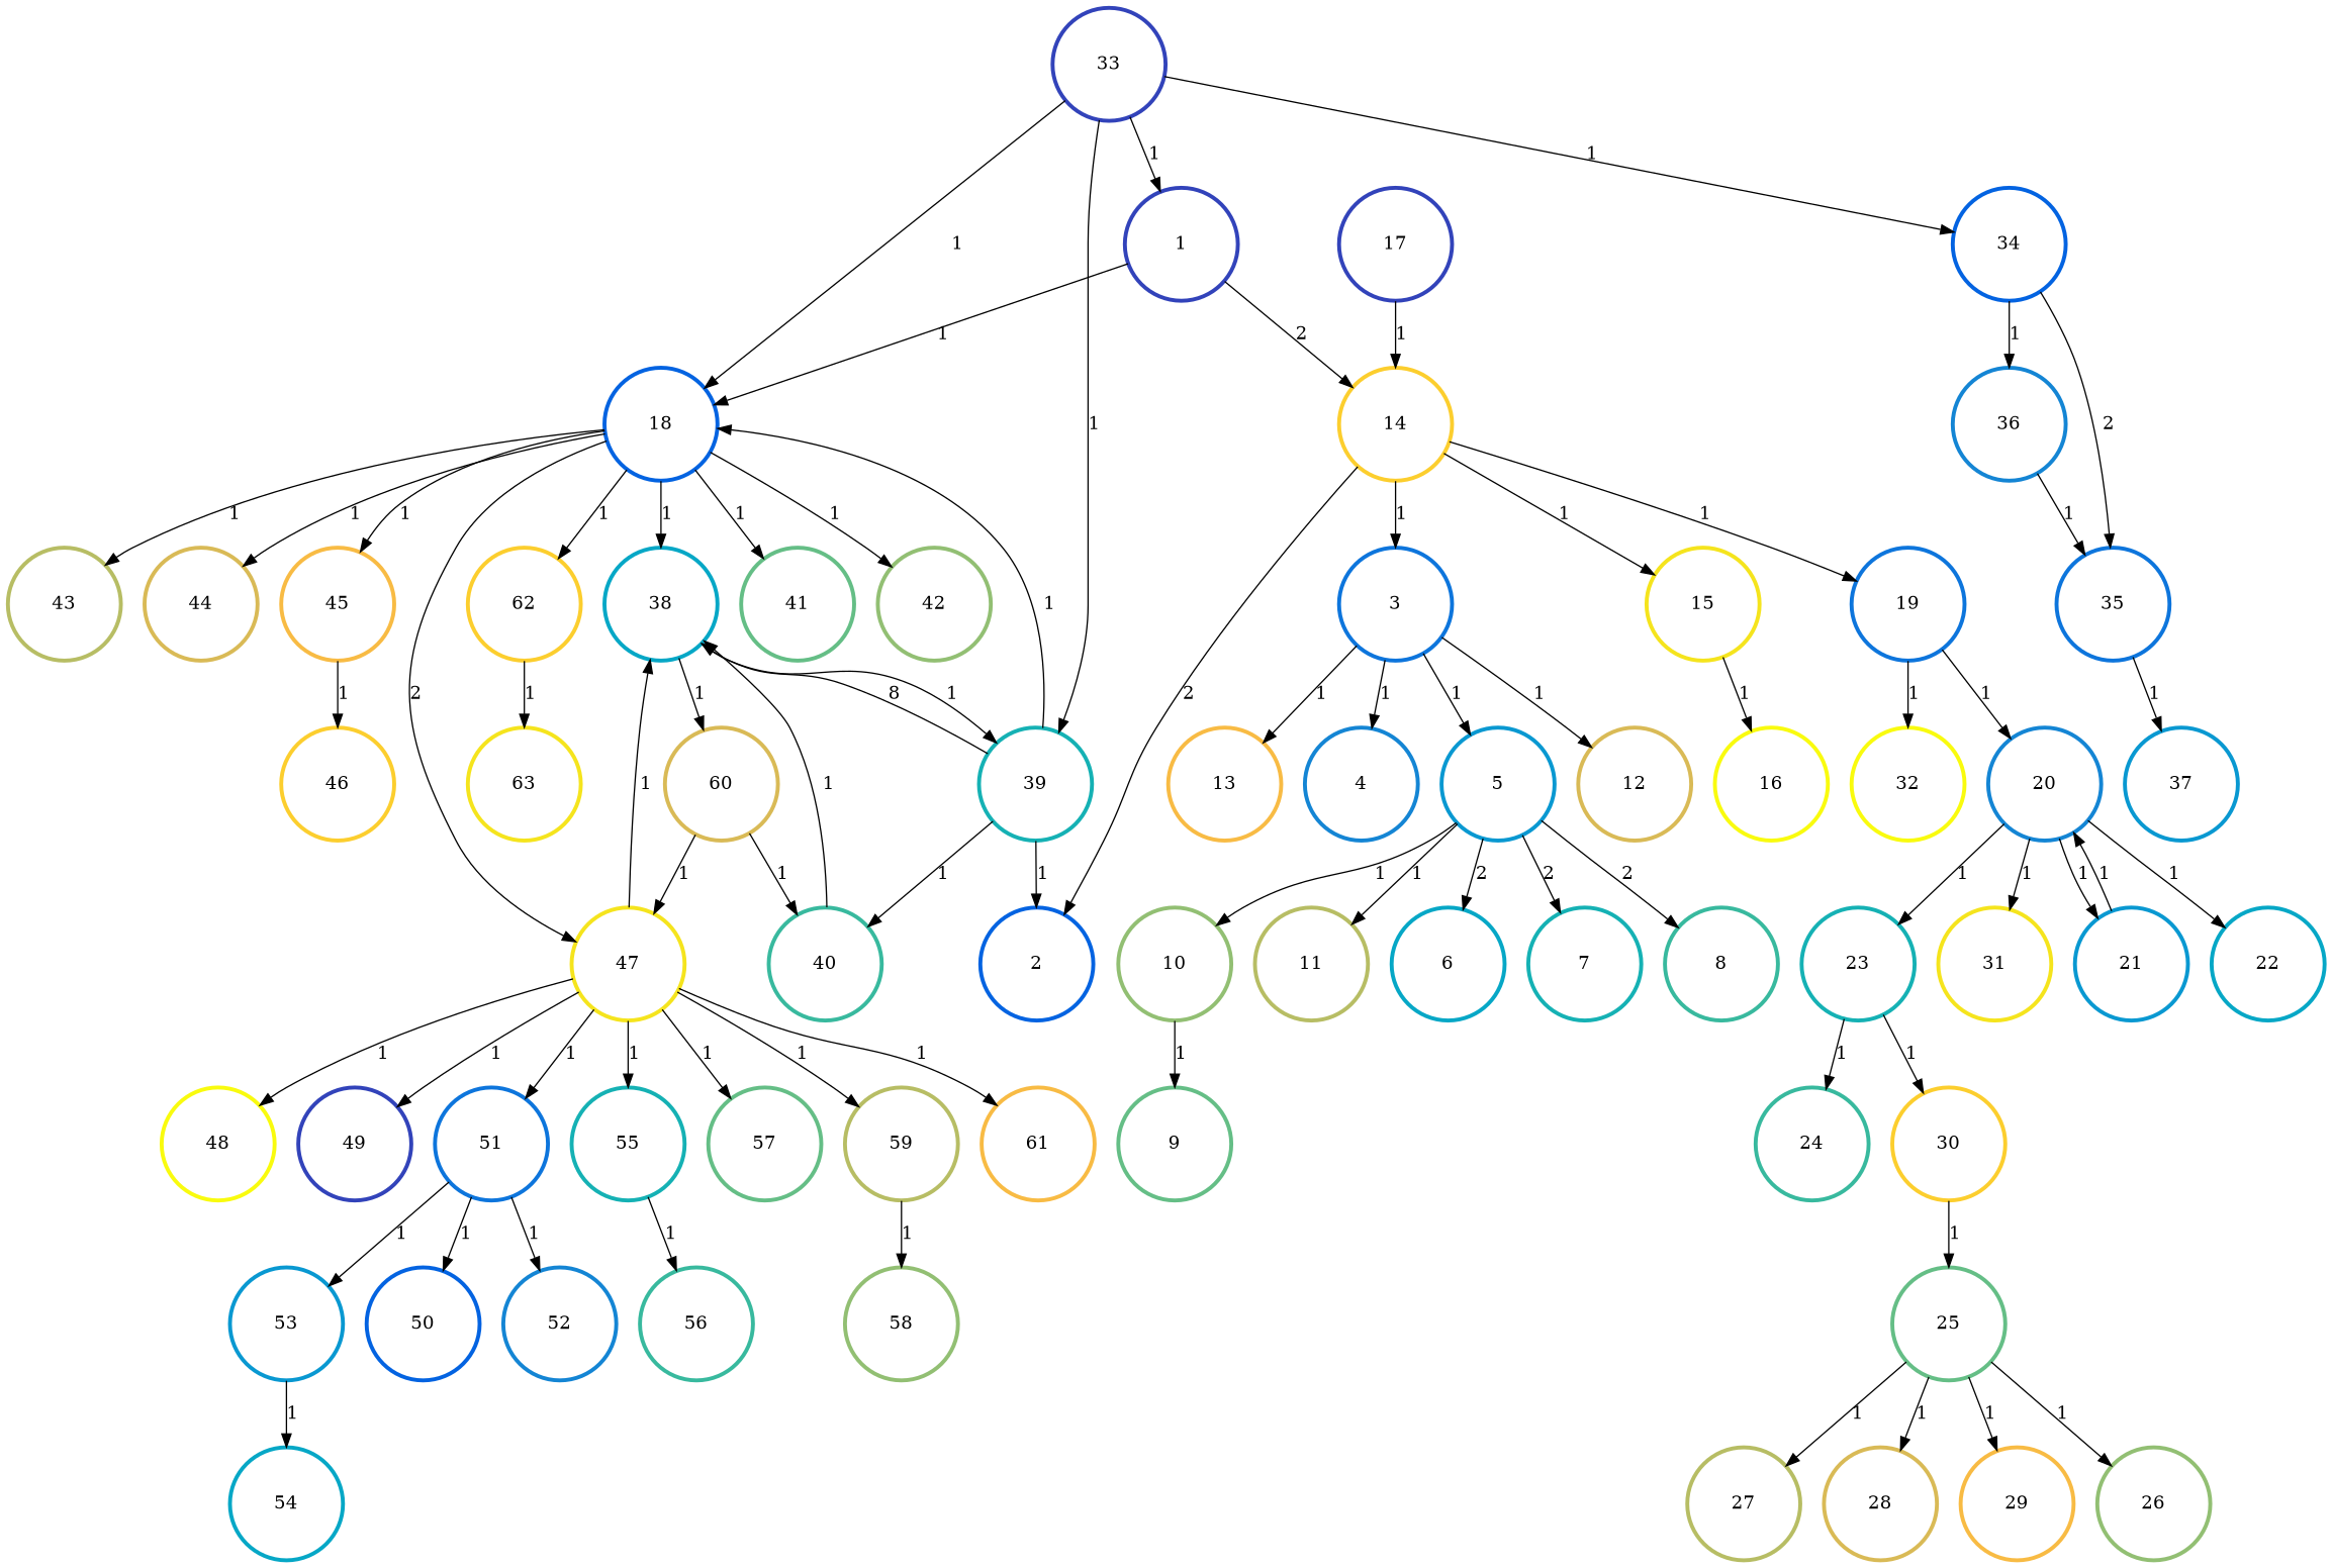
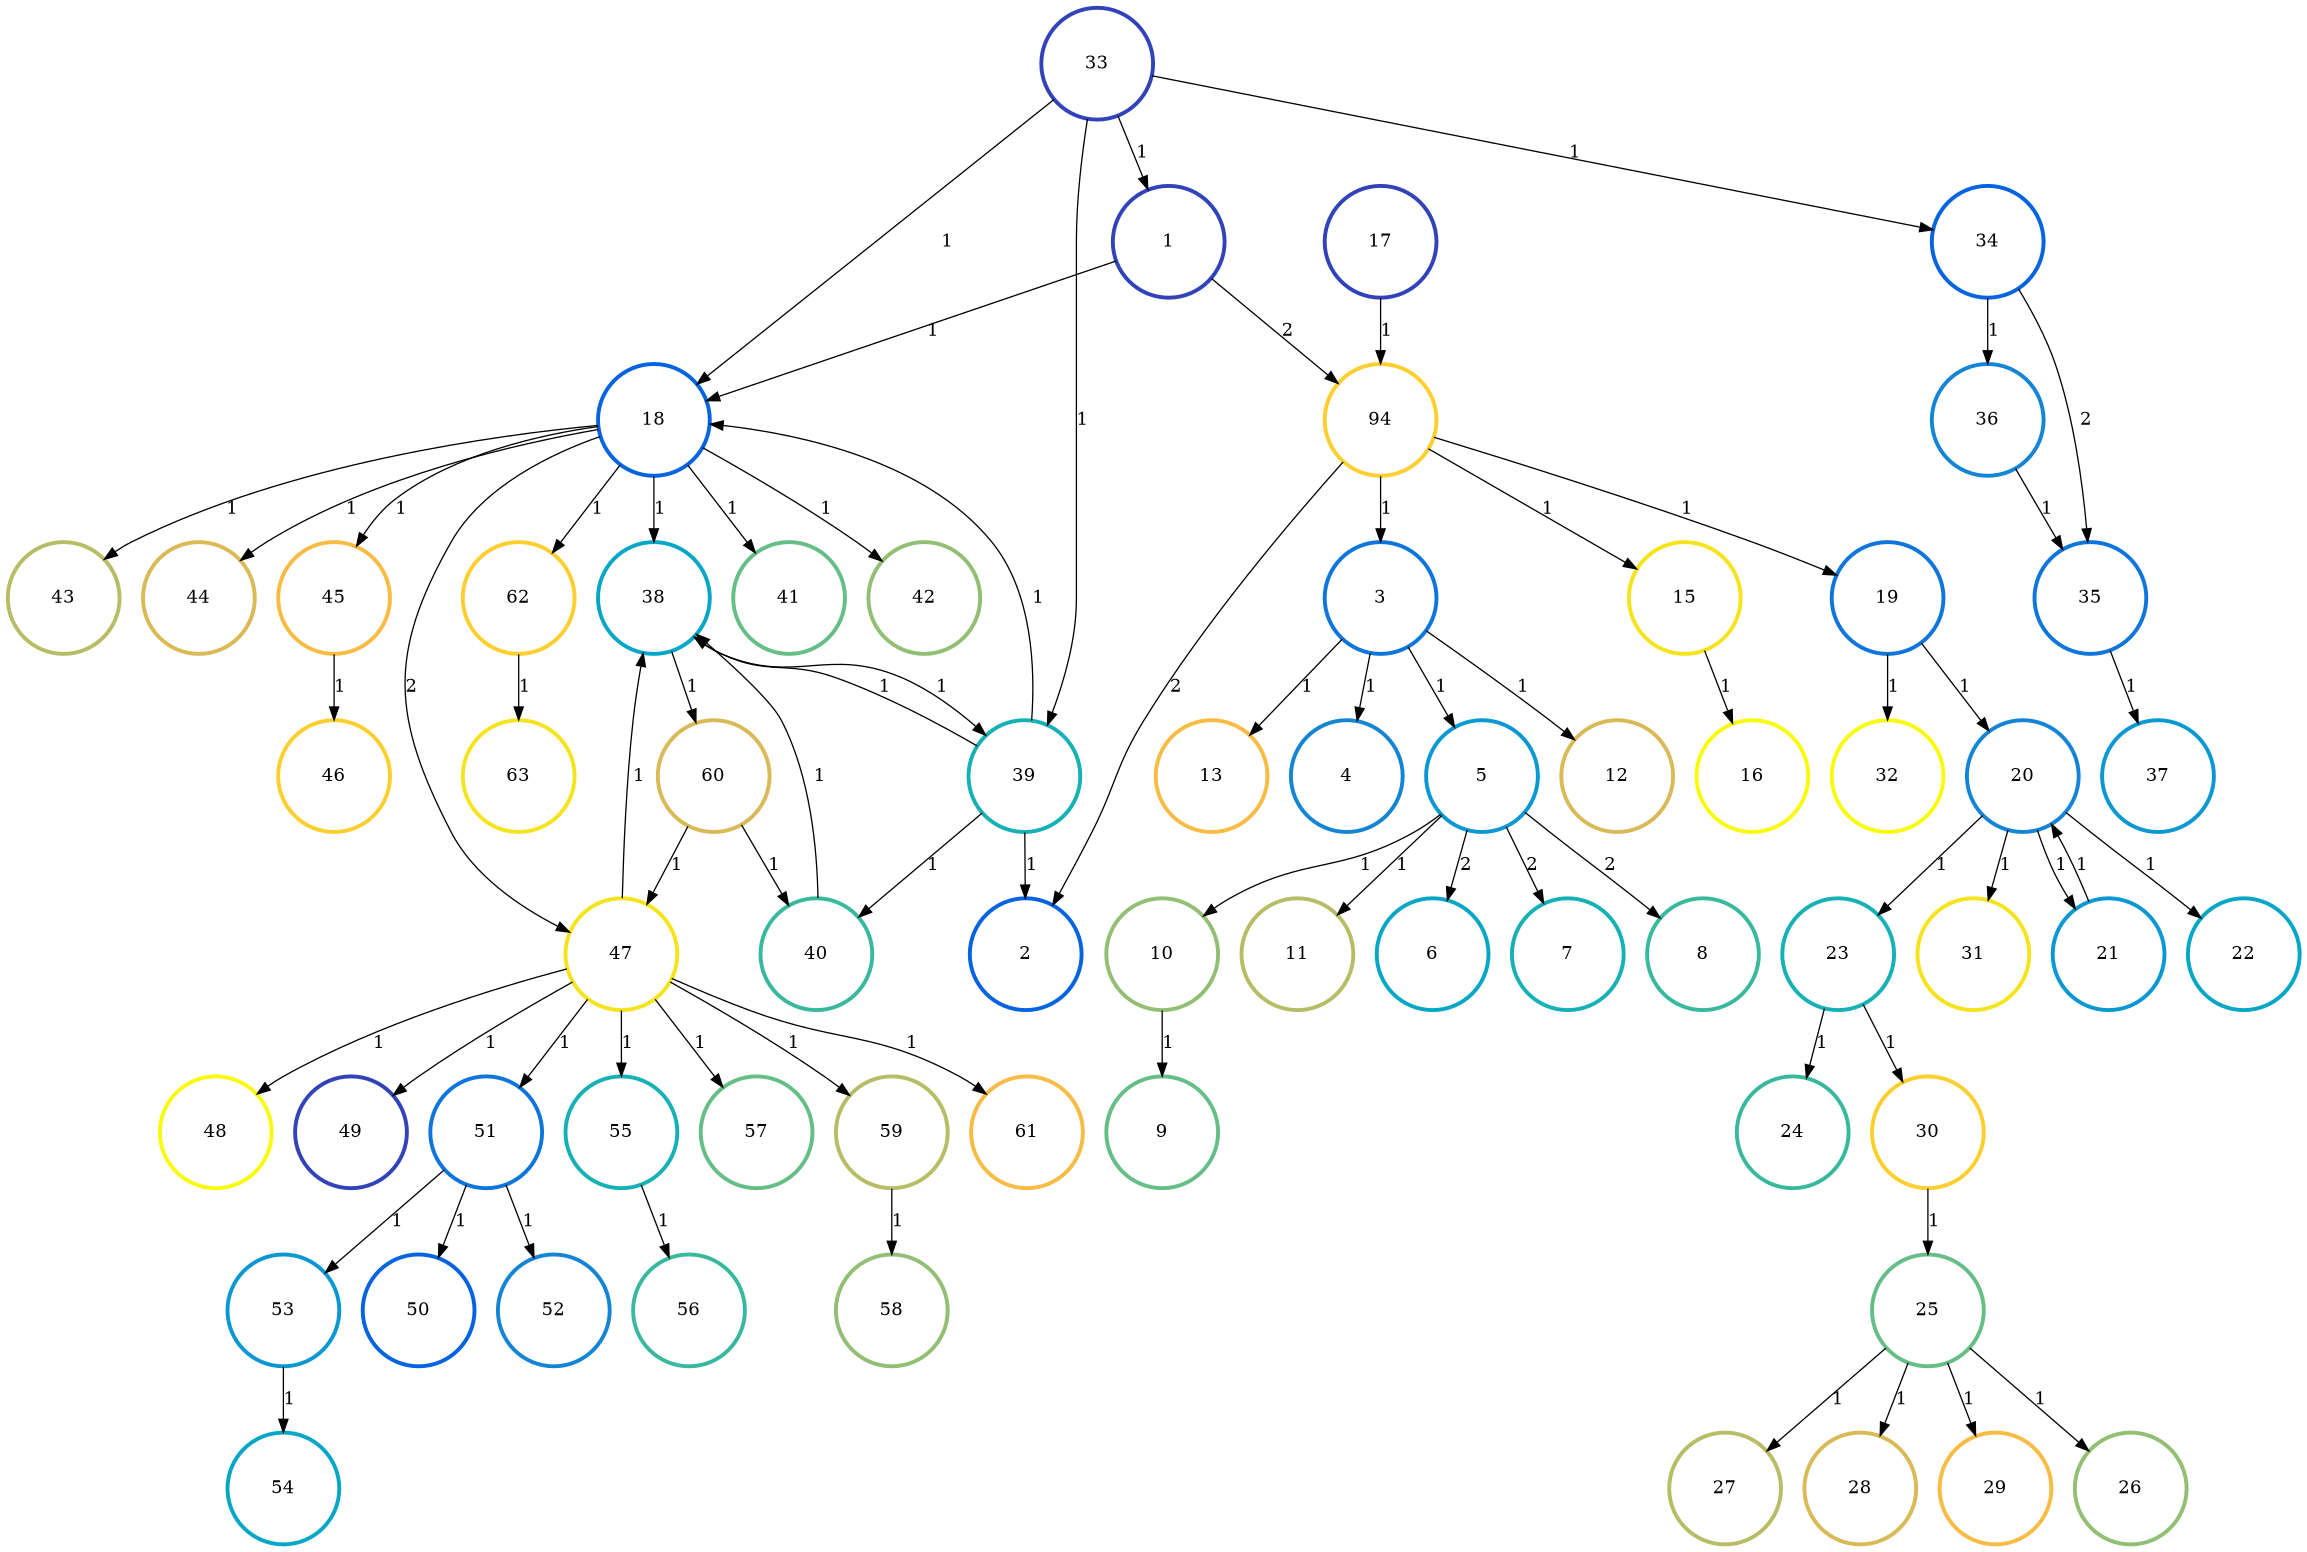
  digraph {
    rankdir=TB
    node [color="#3243BA" penwidth=3]
    edge [color=black penwidth=1]
    n1 [height=1.2 label=1 width=1.2]
-   n2 [color="#FCCE2E" height=1.2 label=14 width=1.2]
+   n2 [color="#FCCE2E" height=1.2 label=94 width=1.2]
    n3 [color="#0363E1" height=1.2 label=18 width=1.2]
    n4 [color="#0363E1" height=1.2 label=2 width=1.2]
    n5 [color="#0D75DC" height=1.2 label=3 width=1.2]
    n6 [color="#F5E41D" height=1.2 label=15 width=1.2]
    n7 [color="#0D75DC" height=1.2 label=19 width=1.2]
    n8 [color="#06A7C6" height=1.2 label=38 width=1.2]
    n9 [color="#65BE86" height=1.2 label=41 width=1.2]
    n10 [color="#92BF73" height=1.2 label=42 width=1.2]
    n11 [color="#B7BD64" height=1.2 label=43 width=1.2]
    n12 [color="#D9BA56" height=1.2 label=44 width=1.2]
    n13 [color="#F8BB44" height=1.2 label=45 width=1.2]
    n14 [color="#F5E41D" height=1.2 label=47 width=1.2]
    n15 [color="#FCCE2E" height=1.2 label=62 width=1.2]
    n16 [color="#1485D4" height=1.2 label=4 width=1.2]
    n17 [color="#0998D1" height=1.2 label=5 width=1.2]
    n18 [color="#D9BA56" height=1.2 label=12 width=1.2]
    n19 [color="#F8BB44" height=1.2 label=13 width=1.2]
    n20 [color="#06A7C6" height=1.2 label=6 width=1.2]
    n21 [color="#15B1B4" height=1.2 label=7 width=1.2]
    n22 [color="#38B99E" height=1.2 label=8 width=1.2]
    n23 [color="#92BF73" height=1.2 label=10 width=1.2]
    n24 [color="#B7BD64" height=1.2 label=11 width=1.2]
    n25 [color="#65BE86" height=1.2 label=9 width=1.2]
    n26 [color="#F9FB0E" height=1.2 label=16 width=1.2]
    n27 [height=1.2 label=17 width=1.2]
    n28 [color="#1485D4" height=1.2 label=20 width=1.2]
    n29 [color="#F9FB0E" height=1.2 label=32 width=1.2]
    n30 [color="#15B1B4" height=1.2 label=39 width=1.2]
    n31 [color="#D9BA56" height=1.2 label=60 width=1.2]
    n32 [color="#FCCE2E" height=1.2 label=46 width=1.2]
    n33 [color="#F9FB0E" height=1.2 label=48 width=1.2]
    n34 [height=1.2 label=49 width=1.2]
    n35 [color="#0D75DC" height=1.2 label=51 width=1.2]
    n36 [color="#15B1B4" height=1.2 label=55 width=1.2]
    n37 [color="#65BE86" height=1.2 label=57 width=1.2]
    n38 [color="#B7BD64" height=1.2 label=59 width=1.2]
    n39 [color="#F8BB44" height=1.2 label=61 width=1.2]
    n40 [color="#F5E41D" height=1.2 label=63 width=1.2]
    n41 [color="#0998D1" height=1.2 label=21 width=1.2]
    n42 [color="#06A7C6" height=1.2 label=22 width=1.2]
    n43 [color="#15B1B4" height=1.2 label=23 width=1.2]
    n44 [color="#F5E41D" height=1.2 label=31 width=1.2]
    n45 [color="#38B99E" height=1.2 label=24 width=1.2]
    n46 [color="#FCCE2E" height=1.2 label=30 width=1.2]
    n47 [color="#65BE86" height=1.2 label=25 width=1.2]
    n48 [color="#92BF73" height=1.2 label=26 width=1.2]
    n49 [color="#B7BD64" height=1.2 label=27 width=1.2]
    n50 [color="#D9BA56" height=1.2 label=28 width=1.2]
    n51 [color="#F8BB44" height=1.2 label=29 width=1.2]
    n52 [height=1.2 label=33 width=1.2]
    n53 [color="#0363E1" height=1.2 label=34 width=1.2]
    n54 [color="#0D75DC" height=1.2 label=35 width=1.2]
    n55 [color="#1485D4" height=1.2 label=36 width=1.2]
    n56 [color="#38B99E" height=1.2 label=40 width=1.2]
    n57 [color="#0998D1" height=1.2 label=37 width=1.2]
    n58 [color="#0363E1" height=1.2 label=50 width=1.2]
    n59 [color="#1485D4" height=1.2 label=52 width=1.2]
    n60 [color="#0998D1" height=1.2 label=53 width=1.2]
    n61 [color="#38B99E" height=1.2 label=56 width=1.2]
    n62 [color="#92BF73" height=1.2 label=58 width=1.2]
    n63 [color="#06A7C6" height=1.2 label=54 width=1.2]
    n1 -> n2 [label=2]
    n1 -> n3 [label=1]
    n2 -> n4 [label=2]
    n2 -> n5 [label=1]
    n2 -> n6 [label=1]
    n2 -> n7 [label=1]
    n3 -> n8 [label=1]
    n3 -> n9 [label=1]
    n3 -> n10 [label=1]
    n3 -> n11 [label=1]
    n3 -> n12 [label=1]
    n3 -> n13 [label=1]
    n3 -> n14 [label=2]
    n3 -> n15 [label=1]
    n5 -> n16 [label=1]
    n5 -> n17 [label=1]
    n5 -> n18 [label=1]
    n5 -> n19 [label=1]
    n6 -> n26 [label=1]
    n7 -> n28 [label=1]
    n7 -> n29 [label=1]
    n8 -> n30 [label=1]
    n8 -> n31 [label=1]
    n13 -> n32 [label=1]
    n14 -> n8 [label=1]
    n14 -> n33 [label=1]
    n14 -> n34 [label=1]
    n14 -> n35 [label=1]
    n14 -> n36 [label=1]
    n14 -> n37 [label=1]
    n14 -> n38 [label=1]
    n14 -> n39 [label=1]
    n15 -> n40 [label=1]
    n17 -> n20 [label=2]
    n17 -> n21 [label=2]
    n17 -> n22 [label=2]
    n17 -> n23 [label=1]
    n17 -> n24 [label=1]
    n23 -> n25 [label=1]
    n27 -> n2 [label=1]
    n28 -> n41 [label=1]
    n28 -> n42 [label=1]
    n28 -> n43 [label=1]
    n28 -> n44 [label=1]
    n30 -> n3 [label=1]
    n30 -> n4 [label=1]
-   n30 -> n8 [label=8]
+   n30 -> n8 [label=1]
    n30 -> n56 [label=1]
    n31 -> n14 [label=1]
    n31 -> n56 [label=1]
    n35 -> n58 [label=1]
    n35 -> n59 [label=1]
    n35 -> n60 [label=1]
    n36 -> n61 [label=1]
    n38 -> n62 [label=1]
    n41 -> n28 [label=1]
    n43 -> n45 [label=1]
    n43 -> n46 [label=1]
    n46 -> n47 [label=1]
    n47 -> n48 [label=1]
    n47 -> n49 [label=1]
    n47 -> n50 [label=1]
    n47 -> n51 [label=1]
    n52 -> n1 [label=1]
    n52 -> n3 [label=1]
    n52 -> n30 [label=1]
    n52 -> n53 [label=1]
    n53 -> n54 [label=2]
    n53 -> n55 [label=1]
    n54 -> n57 [label=1]
    n55 -> n54 [label=1]
    n56 -> n8 [label=1]
    n60 -> n63 [label=1]
  }
